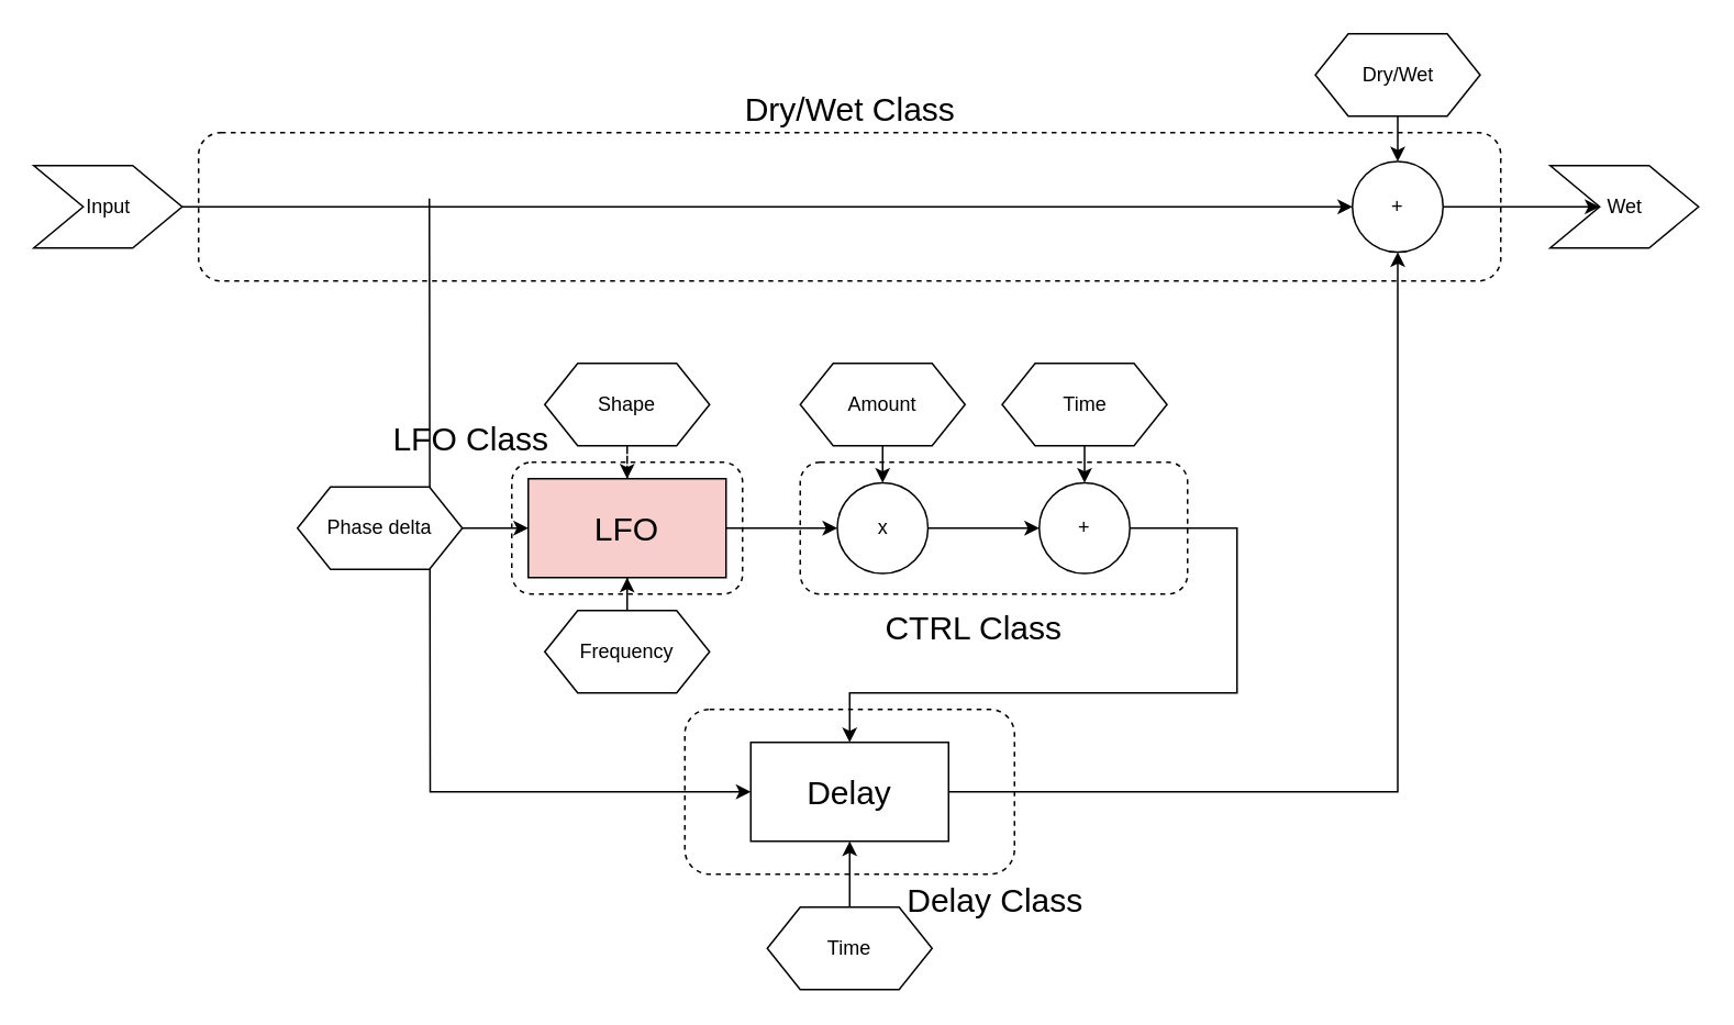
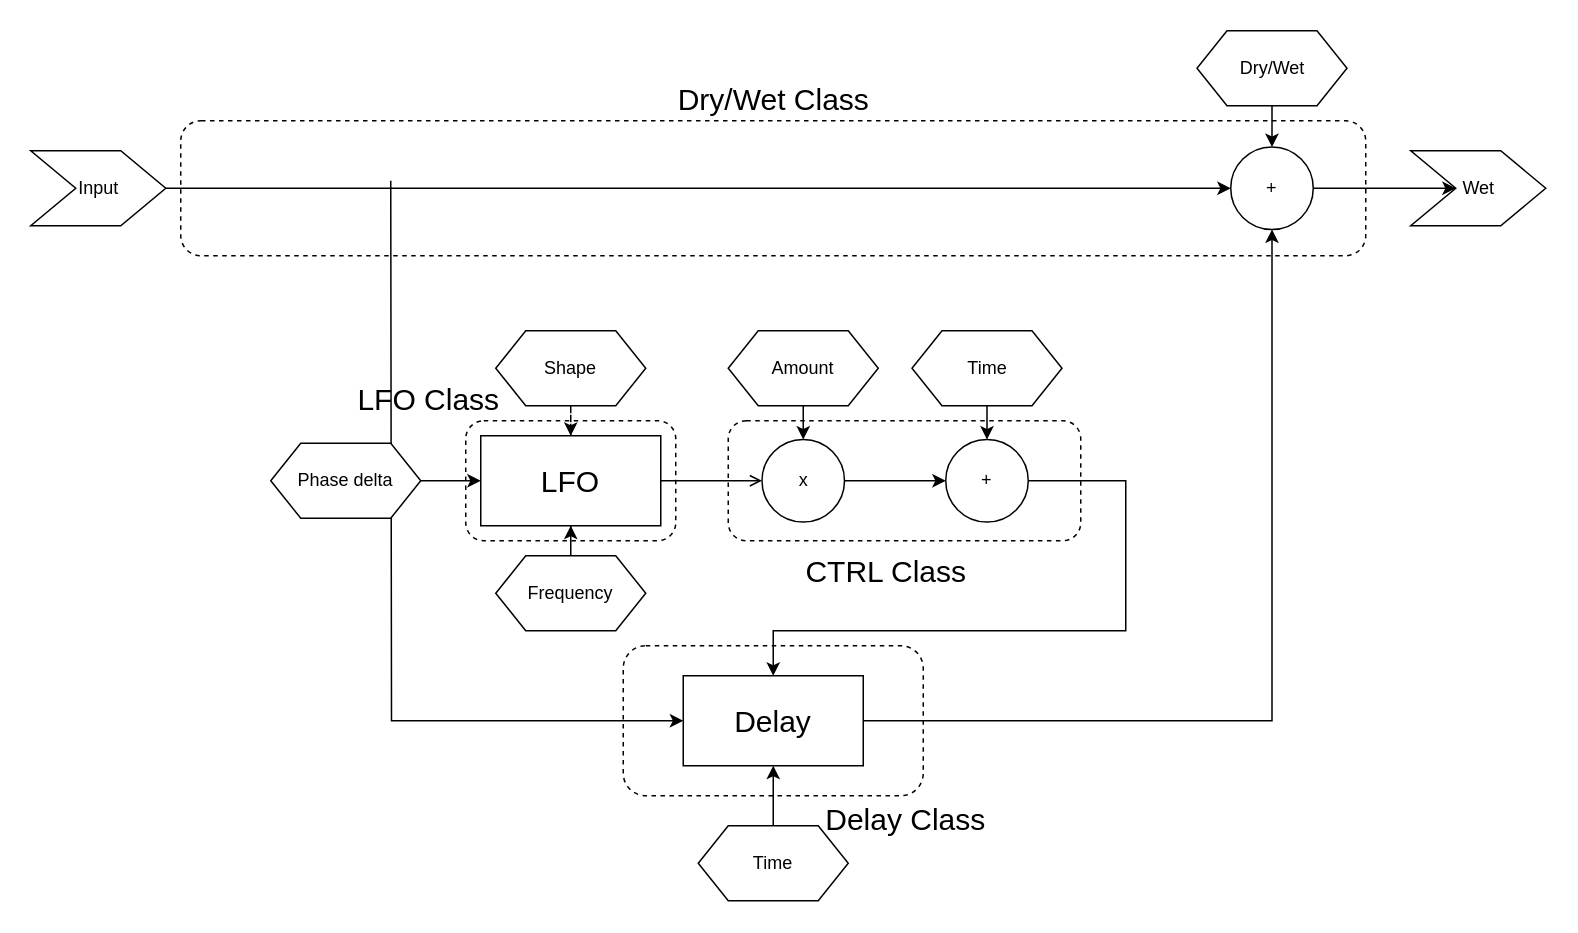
  <mxCell id="0" />
  <mxCell id="1" parent="0" />
  <mxCell id="2" value="" style="rounded=1;whiteSpace=wrap;html=1;dashed=1;fontSize=20;" vertex="1" parent="1"><mxGeometry x="415" y="430" width="200" height="100" as="geometry" /></mxCell>
  <mxCell id="3" value="" style="rounded=1;whiteSpace=wrap;html=1;fontSize=20;dashed=1;" vertex="1" parent="1"><mxGeometry x="485" y="280" width="235" height="80" as="geometry" /></mxCell>
  <mxCell id="4" value="" style="rounded=1;whiteSpace=wrap;html=1;fontSize=20;dashed=1;" vertex="1" parent="1"><mxGeometry x="310" y="280" width="140" height="80" as="geometry" /></mxCell>
  <mxCell id="5" value="" style="rounded=1;whiteSpace=wrap;html=1;fontSize=20;dashed=1;" vertex="1" parent="1"><mxGeometry x="120" y="80" width="790" height="90" as="geometry" /></mxCell>
  <mxCell id="6" style="edgeStyle=orthogonalEdgeStyle;rounded=0;orthogonalLoop=1;jettySize=auto;html=1;entryX=0;entryY=0.5;entryDx=0;entryDy=0;" edge="1" parent="1" source="7" target="10"><mxGeometry relative="1" as="geometry" /></mxCell>
  <mxCell id="7" value="Input" style="html=1;shadow=0;dashed=0;align=center;verticalAlign=middle;shape=mxgraph.arrows2.arrow;dy=0;dx=30;notch=30;" vertex="1" parent="1"><mxGeometry x="20" y="100" width="90" height="50" as="geometry" /></mxCell>
  <mxCell id="8" value="Wet" style="html=1;shadow=0;dashed=0;align=center;verticalAlign=middle;shape=mxgraph.arrows2.arrow;dy=0;dx=30;notch=30;" vertex="1" parent="1"><mxGeometry x="940" y="100" width="90" height="50" as="geometry" /></mxCell>
  <mxCell id="9" style="edgeStyle=orthogonalEdgeStyle;rounded=0;orthogonalLoop=1;jettySize=auto;html=1;entryX=0;entryY=0.5;entryDx=30;entryDy=0;entryPerimeter=0;" edge="1" parent="1" source="10" target="8"><mxGeometry relative="1" as="geometry" /></mxCell>
  <mxCell id="10" value="+" style="ellipse;whiteSpace=wrap;html=1;aspect=fixed;" vertex="1" parent="1"><mxGeometry x="820" y="97.5" width="55" height="55" as="geometry" /></mxCell>
  <mxCell id="11" style="edgeStyle=orthogonalEdgeStyle;rounded=0;orthogonalLoop=1;jettySize=auto;html=1;entryX=0.5;entryY=0;entryDx=0;entryDy=0;" edge="1" parent="1" source="12" target="10"><mxGeometry relative="1" as="geometry" /></mxCell>
  <mxCell id="12" value="Dry/Wet" style="shape=hexagon;perimeter=hexagonPerimeter2;whiteSpace=wrap;html=1;fixedSize=1;" vertex="1" parent="1"><mxGeometry x="797.5" y="20" width="100" height="50" as="geometry" /></mxCell>
  <mxCell id="13" value="Dry/Wet Class" style="text;html=1;align=center;verticalAlign=middle;resizable=0;points=[];autosize=1;strokeColor=none;fillColor=none;fontSize=20;" vertex="1" parent="1"><mxGeometry x="445" y="50" width="140" height="30" as="geometry" /></mxCell>
  <mxCell id="14" style="edgeStyle=orthogonalEdgeStyle;rounded=0;orthogonalLoop=1;jettySize=auto;html=1;fontSize=20;endArrow=none;endFill=0;startArrow=classic;startFill=1;" edge="1" parent="1" source="16"><mxGeometry relative="1" as="geometry"><mxPoint x="260" y="120" as="targetPoint" /></mxGeometry></mxCell>
  <mxCell id="15" style="edgeStyle=orthogonalEdgeStyle;rounded=0;orthogonalLoop=1;jettySize=auto;html=1;entryX=0.5;entryY=1;entryDx=0;entryDy=0;fontSize=20;endArrow=classic;endFill=1;" edge="1" parent="1" source="16" target="10"><mxGeometry relative="1" as="geometry" /></mxCell>
  <mxCell id="16" value="Delay" style="rounded=0;whiteSpace=wrap;html=1;fontSize=20;" vertex="1" parent="1"><mxGeometry x="455" y="450" width="120" height="60" as="geometry" /></mxCell>
  <mxCell id="17" style="edgeStyle=orthogonalEdgeStyle;rounded=0;orthogonalLoop=1;jettySize=auto;html=1;entryX=0.5;entryY=1;entryDx=0;entryDy=0;fontSize=20;startArrow=none;startFill=0;endArrow=classic;endFill=1;" edge="1" parent="1" source="18" target="16"><mxGeometry relative="1" as="geometry" /></mxCell>
  <mxCell id="18" value="Time" style="shape=hexagon;perimeter=hexagonPerimeter2;whiteSpace=wrap;html=1;fixedSize=1;" vertex="1" parent="1"><mxGeometry x="465" y="550" width="100" height="50" as="geometry" /></mxCell>
- <mxCell id="19" style="edgeStyle=orthogonalEdgeStyle;rounded=0;orthogonalLoop=1;jettySize=auto;html=1;entryX=0;entryY=0.5;entryDx=0;entryDy=0;fontSize=20;startArrow=none;startFill=0;endArrow=classic;endFill=1;" edge="1" parent="1" source="20" target="28"><mxGeometry relative="1" as="geometry" /></mxCell>
- <mxCell id="20" value="LFO" style="rounded=0;whiteSpace=wrap;html=1;fontSize=20;fillColor=#f8cecc;" vertex="1" parent="1"><mxGeometry x="320" y="290" width="120" height="60" as="geometry" /></mxCell>
+ <mxCell id="19" style="edgeStyle=orthogonalEdgeStyle;rounded=0;orthogonalLoop=1;jettySize=auto;html=1;entryX=0;entryY=0.5;entryDx=0;entryDy=0;fontSize=20;startArrow=none;startFill=0;endArrow=open;endFill=1;" edge="1" parent="1" source="20" target="28"><mxGeometry relative="1" as="geometry" /></mxCell>
+ <mxCell id="20" value="LFO" style="rounded=0;whiteSpace=wrap;html=1;fontSize=20;" vertex="1" parent="1"><mxGeometry x="320" y="290" width="120" height="60" as="geometry" /></mxCell>
  <mxCell id="21" style="edgeStyle=orthogonalEdgeStyle;rounded=0;orthogonalLoop=1;jettySize=auto;html=1;entryX=0.5;entryY=1;entryDx=0;entryDy=0;fontSize=20;startArrow=none;startFill=0;endArrow=classic;endFill=1;" edge="1" parent="1" source="22" target="20"><mxGeometry relative="1" as="geometry" /></mxCell>
  <mxCell id="22" value="Frequency" style="shape=hexagon;perimeter=hexagonPerimeter2;whiteSpace=wrap;html=1;fixedSize=1;" vertex="1" parent="1"><mxGeometry x="330" y="370" width="100" height="50" as="geometry" /></mxCell>
  <mxCell id="23" style="edgeStyle=orthogonalEdgeStyle;rounded=0;orthogonalLoop=1;jettySize=auto;html=1;entryX=0.5;entryY=0;entryDx=0;entryDy=0;fontSize=20;startArrow=none;startFill=0;endArrow=classic;endFill=1;dashed=1;" edge="1" parent="1" source="24" target="20"><mxGeometry relative="1" as="geometry" /></mxCell>
  <mxCell id="24" value="Shape" style="shape=hexagon;perimeter=hexagonPerimeter2;whiteSpace=wrap;html=1;fixedSize=1;" vertex="1" parent="1"><mxGeometry x="330" y="220" width="100" height="50" as="geometry" /></mxCell>
  <mxCell id="25" style="edgeStyle=orthogonalEdgeStyle;rounded=0;orthogonalLoop=1;jettySize=auto;html=1;entryX=0;entryY=0.5;entryDx=0;entryDy=0;fontSize=20;startArrow=none;startFill=0;endArrow=classic;endFill=1;" edge="1" parent="1" source="26" target="20"><mxGeometry relative="1" as="geometry" /></mxCell>
  <mxCell id="26" value="Phase delta" style="shape=hexagon;perimeter=hexagonPerimeter2;whiteSpace=wrap;html=1;fixedSize=1;" vertex="1" parent="1"><mxGeometry x="180" y="295" width="100" height="50" as="geometry" /></mxCell>
  <mxCell id="27" style="edgeStyle=orthogonalEdgeStyle;rounded=0;orthogonalLoop=1;jettySize=auto;html=1;entryX=0;entryY=0.5;entryDx=0;entryDy=0;fontSize=20;startArrow=none;startFill=0;endArrow=classic;endFill=1;" edge="1" parent="1" source="28" target="30"><mxGeometry relative="1" as="geometry" /></mxCell>
  <mxCell id="28" value="x" style="ellipse;whiteSpace=wrap;html=1;aspect=fixed;" vertex="1" parent="1"><mxGeometry x="507.5" y="292.5" width="55" height="55" as="geometry" /></mxCell>
  <mxCell id="29" style="edgeStyle=orthogonalEdgeStyle;rounded=0;orthogonalLoop=1;jettySize=auto;html=1;entryX=0.5;entryY=0;entryDx=0;entryDy=0;fontSize=20;startArrow=none;startFill=0;endArrow=classic;endFill=1;" edge="1" parent="1" source="30" target="16"><mxGeometry relative="1" as="geometry"><Array as="points"><mxPoint x="750" y="320" /><mxPoint x="750" y="420" /><mxPoint x="515" y="420" /></Array></mxGeometry></mxCell>
  <mxCell id="30" value="+" style="ellipse;whiteSpace=wrap;html=1;aspect=fixed;" vertex="1" parent="1"><mxGeometry x="630" y="292.5" width="55" height="55" as="geometry" /></mxCell>
  <mxCell id="31" style="edgeStyle=orthogonalEdgeStyle;rounded=0;orthogonalLoop=1;jettySize=auto;html=1;entryX=0.5;entryY=0;entryDx=0;entryDy=0;fontSize=20;startArrow=none;startFill=0;endArrow=classic;endFill=1;" edge="1" parent="1" source="32" target="28"><mxGeometry relative="1" as="geometry" /></mxCell>
  <mxCell id="32" value="Amount" style="shape=hexagon;perimeter=hexagonPerimeter2;whiteSpace=wrap;html=1;fixedSize=1;" vertex="1" parent="1"><mxGeometry x="485" y="220" width="100" height="50" as="geometry" /></mxCell>
  <mxCell id="33" style="edgeStyle=orthogonalEdgeStyle;rounded=0;orthogonalLoop=1;jettySize=auto;html=1;entryX=0.5;entryY=0;entryDx=0;entryDy=0;fontSize=20;startArrow=none;startFill=0;endArrow=classic;endFill=1;" edge="1" parent="1" source="34" target="30"><mxGeometry relative="1" as="geometry" /></mxCell>
  <mxCell id="34" value="Time" style="shape=hexagon;perimeter=hexagonPerimeter2;whiteSpace=wrap;html=1;fixedSize=1;" vertex="1" parent="1"><mxGeometry x="607.5" y="220" width="100" height="50" as="geometry" /></mxCell>
  <mxCell id="35" value="CTRL Class" style="text;html=1;align=center;verticalAlign=middle;resizable=0;points=[];autosize=1;strokeColor=none;fillColor=none;fontSize=20;" vertex="1" parent="1"><mxGeometry x="530" y="365" width="120" height="30" as="geometry" /></mxCell>
  <mxCell id="36" value="LFO Class" style="text;html=1;align=center;verticalAlign=middle;resizable=0;points=[];autosize=1;strokeColor=none;fillColor=none;fontSize=20;" vertex="1" parent="1"><mxGeometry x="230" y="250" width="110" height="30" as="geometry" /></mxCell>
  <mxCell id="37" value="Delay Class" style="text;html=1;align=center;verticalAlign=middle;resizable=0;points=[];autosize=1;strokeColor=none;fillColor=none;fontSize=20;" vertex="1" parent="1"><mxGeometry x="542.5" y="530" width="120" height="30" as="geometry" /></mxCell>
